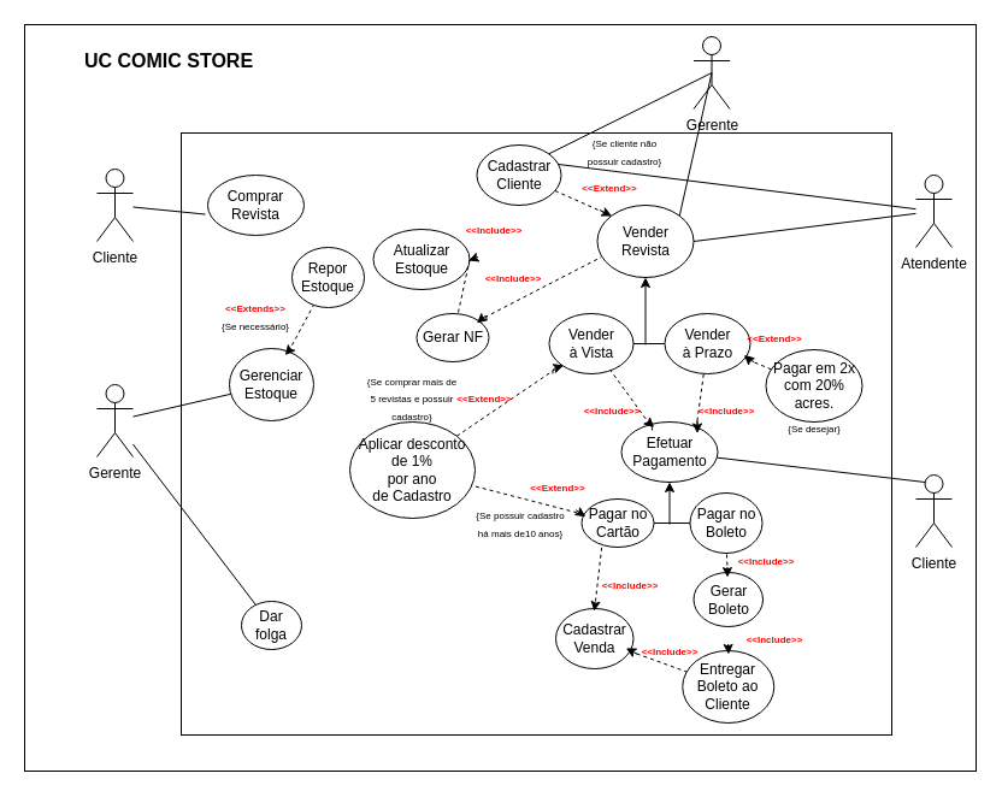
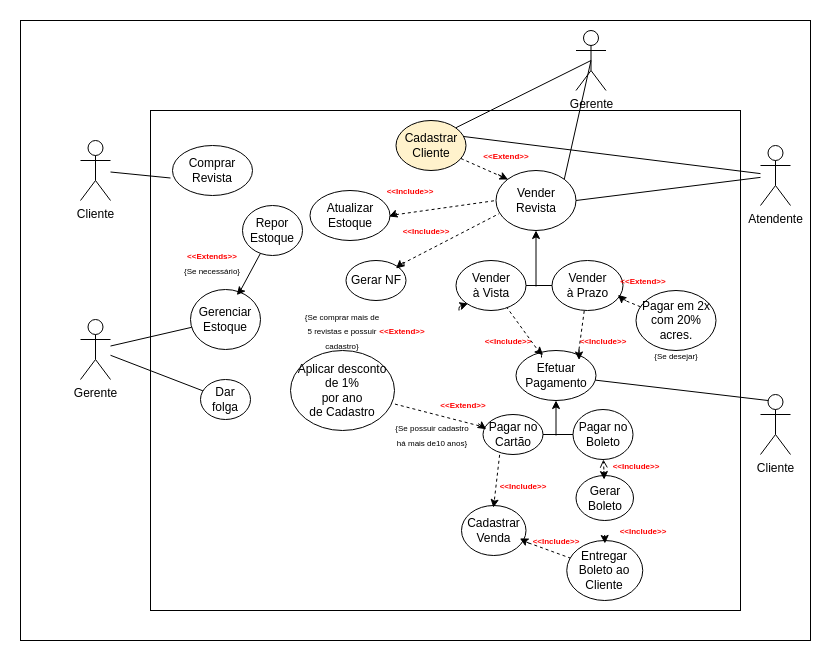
  <mxCell id="0" />
  <mxCell id="1" parent="0" />
  <mxCell id="2" value="Cliente" style="shape=umlActor;verticalLabelPosition=bottom;labelBackgroundColor=#ffffff;verticalAlign=top;html=1;outlineConnect=0;" vertex="1" parent="1"><mxGeometry x="80" y="140" width="30" height="60" as="geometry" /></mxCell>
  <mxCell id="3" value="Comprar&lt;br&gt;Revista" style="ellipse;whiteSpace=wrap;html=1;" vertex="1" parent="1"><mxGeometry x="172" y="145" width="80" height="50" as="geometry" /></mxCell>
  <mxCell id="4" value="" style="endArrow=none;html=1;entryX=-0.025;entryY=0.65;entryDx=0;entryDy=0;entryPerimeter=0;" edge="1" parent="1" source="2" target="3"><mxGeometry width="50" height="50" relative="1" as="geometry"><mxPoint x="100" y="205" as="sourcePoint" /><mxPoint x="150" y="155" as="targetPoint" /></mxGeometry></mxCell>
  <mxCell id="5" value="Vender&lt;br&gt;Revista" style="ellipse;whiteSpace=wrap;html=1;" vertex="1" parent="1"><mxGeometry x="495.5" y="170" width="80" height="60" as="geometry" /></mxCell>
  <mxCell id="6" value="Vender&lt;br&gt;à Vista" style="ellipse;whiteSpace=wrap;html=1;" vertex="1" parent="1"><mxGeometry x="455.5" y="260" width="70" height="50" as="geometry" /></mxCell>
  <mxCell id="7" value="Vender&lt;br&gt;à Prazo" style="ellipse;whiteSpace=wrap;html=1;" vertex="1" parent="1"><mxGeometry x="551.5" y="260" width="71" height="50" as="geometry" /></mxCell>
  <mxCell id="8" value="" style="endArrow=classic;html=1;entryX=0.5;entryY=1;entryDx=0;entryDy=0;" edge="1" parent="1" target="5"><mxGeometry width="50" height="50" relative="1" as="geometry"><mxPoint x="535.5" y="286" as="sourcePoint" /><mxPoint x="535.5" y="236" as="targetPoint" /></mxGeometry></mxCell>
  <mxCell id="9" value="Atendente" style="shape=umlActor;verticalLabelPosition=bottom;labelBackgroundColor=#ffffff;verticalAlign=top;html=1;outlineConnect=0;" vertex="1" parent="1"><mxGeometry x="760" y="145" width="30" height="60" as="geometry" /></mxCell>
  <mxCell id="10" value="Gerente" style="shape=umlActor;verticalLabelPosition=bottom;labelBackgroundColor=#ffffff;verticalAlign=top;html=1;outlineConnect=0;" vertex="1" parent="1"><mxGeometry x="80" y="319" width="30" height="60" as="geometry" /></mxCell>
- <mxCell id="11" value="Dar folga" style="ellipse;whiteSpace=wrap;html=1;" vertex="1" parent="1"><mxGeometry x="200" y="499" width="50" height="40" as="geometry" /></mxCell>
+ <mxCell id="11" value="Dar folga" style="ellipse;whiteSpace=wrap;html=1;" vertex="1" parent="1"><mxGeometry x="200" y="379" width="50" height="40" as="geometry" /></mxCell>
  <mxCell id="12" value="" style="endArrow=none;html=1;" edge="1" parent="1" source="11" target="10"><mxGeometry width="50" height="50" relative="1" as="geometry"><mxPoint x="220" y="500" as="sourcePoint" /><mxPoint x="270" y="450" as="targetPoint" /></mxGeometry></mxCell>
  <mxCell id="13" value="Gerenciar&lt;br&gt;Estoque" style="ellipse;whiteSpace=wrap;html=1;" vertex="1" parent="1"><mxGeometry x="190" y="289" width="70" height="60" as="geometry" /></mxCell>
  <mxCell id="14" value="Repor&lt;br&gt;Estoque" style="ellipse;whiteSpace=wrap;html=1;" vertex="1" parent="1"><mxGeometry x="242" y="205" width="60" height="50" as="geometry" /></mxCell>
  <mxCell id="15" value="&lt;font style=&quot;font-size: 8px&quot;&gt;{Se necessário}&lt;/font&gt;" style="text;html=1;strokeColor=none;fillColor=none;align=center;verticalAlign=middle;whiteSpace=wrap;rounded=0;" vertex="1" parent="1"><mxGeometry x="162" y="260" width="100" height="20" as="geometry" /></mxCell>
  <mxCell id="16" value="" style="endArrow=classic;html=1;" edge="1" parent="1"><mxGeometry width="50" height="50" relative="1" as="geometry"><mxPoint x="241" y="289" as="sourcePoint" /><mxPoint x="236.308" y="294.567" as="targetPoint" /></mxGeometry></mxCell>
  <mxCell id="17" value="&lt;b&gt;&lt;font color=&quot;#ff0000&quot; style=&quot;font-size: 8px&quot;&gt;&amp;lt;&amp;lt;Extends&amp;gt;&amp;gt;&lt;/font&gt;&lt;/b&gt;" style="text;html=1;strokeColor=none;fillColor=none;align=center;verticalAlign=middle;whiteSpace=wrap;rounded=0;" vertex="1" parent="1"><mxGeometry x="182" y="245" width="60" height="20" as="geometry" /></mxCell>
- <mxCell id="18" value="Cadastrar&lt;br&gt;Cliente" style="ellipse;whiteSpace=wrap;html=1;" vertex="1" parent="1"><mxGeometry x="395.5" y="120" width="70" height="50" as="geometry" /></mxCell>
+ <mxCell id="18" value="Cadastrar&lt;br&gt;Cliente" style="ellipse;whiteSpace=wrap;html=1;fillColor=#fff2cc;" vertex="1" parent="1"><mxGeometry x="395.5" y="120" width="70" height="50" as="geometry" /></mxCell>
  <mxCell id="19" value="" style="endArrow=none;dashed=1;html=1;entryX=0;entryY=0;entryDx=0;entryDy=0;" edge="1" parent="1" source="18" target="5"><mxGeometry width="50" height="50" relative="1" as="geometry"><mxPoint x="445.5" y="190" as="sourcePoint" /><mxPoint x="495.5" y="140" as="targetPoint" /></mxGeometry></mxCell>
- <mxCell id="20" value="&lt;font style=&quot;font-size: 8px&quot;&gt;{Se cliente não&lt;br&gt;possuir cadastro}&lt;/font&gt;" style="text;html=1;strokeColor=none;fillColor=none;align=center;verticalAlign=middle;whiteSpace=wrap;rounded=0;" vertex="1" parent="1"><mxGeometry x="471.25" y="110" width="95" height="30" as="geometry" /></mxCell>
  <mxCell id="21" value="" style="endArrow=none;html=1;exitX=1;exitY=0.5;exitDx=0;exitDy=0;" edge="1" parent="1" source="5" target="9"><mxGeometry width="50" height="50" relative="1" as="geometry"><mxPoint x="605.5" y="220" as="sourcePoint" /><mxPoint x="685.5" y="182.4" as="targetPoint" /></mxGeometry></mxCell>
  <mxCell id="22" value="" style="endArrow=none;html=1;exitX=0.96;exitY=0.319;exitDx=0;exitDy=0;exitPerimeter=0;" edge="1" parent="1" source="18" target="9"><mxGeometry width="50" height="50" relative="1" as="geometry"><mxPoint x="575.5" y="170" as="sourcePoint" /><mxPoint x="700.5" y="180" as="targetPoint" /></mxGeometry></mxCell>
  <mxCell id="23" value="Atualizar&lt;br&gt;Estoque" style="ellipse;whiteSpace=wrap;html=1;" vertex="1" parent="1"><mxGeometry x="309.5" y="190" width="80" height="50" as="geometry" /></mxCell>
  <mxCell id="24" value="Gerar NF" style="ellipse;whiteSpace=wrap;html=1;" vertex="1" parent="1"><mxGeometry x="345.5" y="260" width="60" height="40" as="geometry" /></mxCell>
- <mxCell id="25" value="" style="endArrow=none;dashed=1;html=1;exitX=1;exitY=0.5;exitDx=0;exitDy=0;" edge="1" parent="1" source="23" target="24"><mxGeometry width="50" height="50" relative="1" as="geometry"><mxPoint x="415.5" y="240" as="sourcePoint" /><mxPoint x="465.5" y="190" as="targetPoint" /></mxGeometry></mxCell>
+ <mxCell id="25" value="" style="endArrow=none;dashed=1;html=1;entryX=0;entryY=0.5;entryDx=0;entryDy=0;exitX=1;exitY=0.5;exitDx=0;exitDy=0;" edge="1" parent="1" source="23" target="5"><mxGeometry width="50" height="50" relative="1" as="geometry"><mxPoint x="415.5" y="240" as="sourcePoint" /><mxPoint x="465.5" y="190" as="targetPoint" /></mxGeometry></mxCell>
  <mxCell id="26" value="" style="endArrow=none;dashed=1;html=1;entryX=0.038;entryY=0.72;entryDx=0;entryDy=0;entryPerimeter=0;exitX=1;exitY=0;exitDx=0;exitDy=0;" edge="1" parent="1" source="24" target="5"><mxGeometry width="50" height="50" relative="1" as="geometry"><mxPoint x="415.5" y="270" as="sourcePoint" /><mxPoint x="465.5" y="220" as="targetPoint" /></mxGeometry></mxCell>
  <mxCell id="27" value="&lt;b&gt;&lt;font color=&quot;#ff0000&quot; style=&quot;font-size: 8px&quot;&gt;&amp;lt;&amp;lt;Extend&amp;gt;&amp;gt;&lt;/font&gt;&lt;/b&gt;" style="text;html=1;strokeColor=none;fillColor=none;align=center;verticalAlign=middle;whiteSpace=wrap;rounded=0;" vertex="1" parent="1"><mxGeometry x="485.5" y="145" width="40" height="20" as="geometry" /></mxCell>
  <mxCell id="28" value="&lt;b&gt;&lt;font style=&quot;font-size: 8px&quot; color=&quot;#ff0000&quot;&gt;&amp;lt;&amp;lt;Include&amp;gt;&amp;gt;&lt;/font&gt;&lt;/b&gt;" style="text;html=1;strokeColor=none;fillColor=none;align=center;verticalAlign=middle;whiteSpace=wrap;rounded=0;" vertex="1" parent="1"><mxGeometry x="389.5" y="180" width="40" height="20" as="geometry" /></mxCell>
  <mxCell id="29" value="&lt;b&gt;&lt;font style=&quot;font-size: 8px&quot; color=&quot;#ff0000&quot;&gt;&amp;lt;&amp;lt;Include&amp;gt;&amp;gt;&lt;/font&gt;&lt;/b&gt;" style="text;html=1;strokeColor=none;fillColor=none;align=center;verticalAlign=middle;whiteSpace=wrap;rounded=0;" vertex="1" parent="1"><mxGeometry x="405.5" y="220" width="40" height="20" as="geometry" /></mxCell>
  <mxCell id="30" value="" style="endArrow=classic;html=1;exitX=0.25;exitY=1;exitDx=0;exitDy=0;" edge="1" parent="1"><mxGeometry width="50" height="50" relative="1" as="geometry"><mxPoint x="497.5" y="174" as="sourcePoint" /><mxPoint x="507.5" y="179" as="targetPoint" /><Array as="points"><mxPoint x="497.5" y="174" /></Array></mxGeometry></mxCell>
  <mxCell id="31" value="" style="endArrow=classic;html=1;exitX=0.25;exitY=1;exitDx=0;exitDy=0;entryX=1;entryY=1;entryDx=0;entryDy=0;" edge="1" parent="1"><mxGeometry width="50" height="50" relative="1" as="geometry"><mxPoint x="396.5" y="213" as="sourcePoint" /><mxPoint x="388.5" y="216" as="targetPoint" /><Array as="points"><mxPoint x="396.5" y="213" /></Array></mxGeometry></mxCell>
  <mxCell id="32" value="" style="endArrow=classic;html=1;exitX=0.25;exitY=1;exitDx=0;exitDy=0;entryX=1;entryY=1;entryDx=0;entryDy=0;" edge="1" parent="1"><mxGeometry width="50" height="50" relative="1" as="geometry"><mxPoint x="403.5" y="265" as="sourcePoint" /><mxPoint x="395.5" y="268" as="targetPoint" /><Array as="points"><mxPoint x="403.5" y="261" /></Array></mxGeometry></mxCell>
  <mxCell id="33" value="Aplicar desconto&lt;br&gt;de 1%&lt;br&gt;por ano&lt;br&gt;de Cadastro" style="ellipse;whiteSpace=wrap;html=1;" vertex="1" parent="1"><mxGeometry x="290" y="350" width="104" height="80" as="geometry" /></mxCell>
  <mxCell id="34" value="&lt;font style=&quot;font-size: 8px&quot;&gt;{Se comprar mais de 5 revistas e possuir cadastro}&lt;/font&gt;" style="text;html=1;strokeColor=none;fillColor=none;align=center;verticalAlign=middle;whiteSpace=wrap;rounded=0;" vertex="1" parent="1"><mxGeometry x="302" y="300" width="80" height="60" as="geometry" /></mxCell>
- <mxCell id="35" value="" style="endArrow=none;dashed=1;html=1;entryX=0;entryY=1;entryDx=0;entryDy=0;exitX=1;exitY=0;exitDx=0;exitDy=0;" edge="1" parent="1" source="33" target="6"><mxGeometry width="50" height="50" relative="1" as="geometry"><mxPoint x="415.5" y="360" as="sourcePoint" /><mxPoint x="465.5" y="310" as="targetPoint" /></mxGeometry></mxCell>
  <mxCell id="36" value="" style="endArrow=classic;html=1;exitX=0.25;exitY=1;exitDx=0;exitDy=0;entryX=0;entryY=0.6;entryDx=0;entryDy=0;entryPerimeter=0;" edge="1" parent="1"><mxGeometry width="50" height="50" relative="1" as="geometry"><mxPoint x="458.5" y="310" as="sourcePoint" /><mxPoint x="467.5" y="303" as="targetPoint" /><Array as="points"><mxPoint x="458.5" y="306" /></Array></mxGeometry></mxCell>
  <mxCell id="37" value="&lt;b&gt;&lt;font color=&quot;#ff0000&quot; style=&quot;font-size: 8px&quot;&gt;&amp;lt;&amp;lt;Extend&amp;gt;&amp;gt;&lt;/font&gt;&lt;/b&gt;" style="text;html=1;strokeColor=none;fillColor=none;align=center;verticalAlign=middle;whiteSpace=wrap;rounded=0;" vertex="1" parent="1"><mxGeometry x="382" y="320" width="40" height="20" as="geometry" /></mxCell>
  <mxCell id="38" value="" style="endArrow=none;html=1;" edge="1" parent="1" source="6" target="7"><mxGeometry width="50" height="50" relative="1" as="geometry"><mxPoint x="527" y="280" as="sourcePoint" /><mxPoint x="577" y="230" as="targetPoint" /></mxGeometry></mxCell>
  <mxCell id="39" value="Pagar no&lt;br&gt;Cartão" style="ellipse;whiteSpace=wrap;html=1;" vertex="1" parent="1"><mxGeometry x="482.5" y="414" width="60" height="40" as="geometry" /></mxCell>
  <mxCell id="40" value="Pagar no&lt;br&gt;Boleto" style="ellipse;whiteSpace=wrap;html=1;" vertex="1" parent="1"><mxGeometry x="572.5" y="409" width="60" height="50" as="geometry" /></mxCell>
  <mxCell id="41" value="Efetuar&lt;br&gt;Pagamento" style="ellipse;whiteSpace=wrap;html=1;" vertex="1" parent="1"><mxGeometry x="515.5" y="350" width="80" height="50" as="geometry" /></mxCell>
  <mxCell id="42" value="" style="endArrow=none;html=1;" edge="1" parent="1" source="40" target="39"><mxGeometry width="50" height="50" relative="1" as="geometry"><mxPoint x="551.5" y="430" as="sourcePoint" /><mxPoint x="601.5" y="380" as="targetPoint" /></mxGeometry></mxCell>
  <mxCell id="43" value="" style="endArrow=classic;html=1;" edge="1" parent="1" target="41"><mxGeometry width="50" height="50" relative="1" as="geometry"><mxPoint x="555.5" y="435" as="sourcePoint" /><mxPoint x="555.5" y="415" as="targetPoint" /></mxGeometry></mxCell>
  <mxCell id="44" value="" style="endArrow=none;dashed=1;html=1;" edge="1" parent="1" source="41" target="6"><mxGeometry width="50" height="50" relative="1" as="geometry"><mxPoint x="555.5" y="400" as="sourcePoint" /><mxPoint x="605.5" y="350" as="targetPoint" /></mxGeometry></mxCell>
  <mxCell id="45" value="" style="endArrow=none;dashed=1;html=1;exitX=0.777;exitY=0.1;exitDx=0;exitDy=0;exitPerimeter=0;" edge="1" parent="1" source="41" target="7"><mxGeometry width="50" height="50" relative="1" as="geometry"><mxPoint x="565.5" y="360" as="sourcePoint" /><mxPoint x="605.5" y="350" as="targetPoint" /></mxGeometry></mxCell>
  <mxCell id="46" value="" style="endArrow=classic;html=1;exitX=0.25;exitY=1;exitDx=0;exitDy=0;" edge="1" parent="1"><mxGeometry width="50" height="50" relative="1" as="geometry"><mxPoint x="541" y="357" as="sourcePoint" /><mxPoint x="542.603" y="354.501" as="targetPoint" /><Array as="points"><mxPoint x="541" y="353" /></Array></mxGeometry></mxCell>
  <mxCell id="47" value="" style="endArrow=classic;html=1;entryX=0.676;entryY=0.05;entryDx=0;entryDy=0;entryPerimeter=0;" edge="1" parent="1"><mxGeometry width="50" height="50" relative="1" as="geometry"><mxPoint x="578.5" y="357" as="sourcePoint" /><mxPoint x="578.58" y="359.5" as="targetPoint" /><Array as="points"><mxPoint x="578.5" y="347" /></Array></mxGeometry></mxCell>
  <mxCell id="48" value="&lt;b&gt;&lt;font style=&quot;font-size: 8px&quot; color=&quot;#ff0000&quot;&gt;&amp;lt;&amp;lt;Include&amp;gt;&amp;gt;&lt;/font&gt;&lt;/b&gt;" style="text;html=1;strokeColor=none;fillColor=none;align=center;verticalAlign=middle;whiteSpace=wrap;rounded=0;" vertex="1" parent="1"><mxGeometry x="488" y="330" width="40" height="20" as="geometry" /></mxCell>
  <mxCell id="49" value="&lt;b&gt;&lt;font style=&quot;font-size: 8px&quot; color=&quot;#ff0000&quot;&gt;&amp;lt;&amp;lt;Include&amp;gt;&amp;gt;&lt;/font&gt;&lt;/b&gt;" style="text;html=1;strokeColor=none;fillColor=none;align=center;verticalAlign=middle;whiteSpace=wrap;rounded=0;" vertex="1" parent="1"><mxGeometry x="582.5" y="330" width="40" height="20" as="geometry" /></mxCell>
  <mxCell id="50" value="Gerar&lt;br&gt;Boleto" style="ellipse;whiteSpace=wrap;html=1;" vertex="1" parent="1"><mxGeometry x="575.5" y="475" width="57.5" height="45" as="geometry" /></mxCell>
  <mxCell id="51" value="Entregar&lt;br&gt;Boleto ao&lt;br&gt;Cliente" style="ellipse;whiteSpace=wrap;html=1;" vertex="1" parent="1"><mxGeometry x="566.25" y="540" width="76" height="60" as="geometry" /></mxCell>
- <mxCell id="52" value="" style="endArrow=none;dashed=1;html=1;" edge="1" parent="1" source="50" target="40"><mxGeometry width="50" height="50" relative="1" as="geometry"><mxPoint x="435.5" y="500" as="sourcePoint" /><mxPoint x="485.5" y="450" as="targetPoint" /></mxGeometry></mxCell>
+ <mxCell id="52" value="" style="endArrow=open;dashed=1;html=1;" edge="1" parent="1" source="50" target="40"><mxGeometry width="50" height="50" relative="1" as="geometry"><mxPoint x="435.5" y="500" as="sourcePoint" /><mxPoint x="485.5" y="450" as="targetPoint" /></mxGeometry></mxCell>
  <mxCell id="53" value="" style="endArrow=classic;html=1;exitX=0.25;exitY=1;exitDx=0;exitDy=0;" edge="1" parent="1"><mxGeometry width="50" height="50" relative="1" as="geometry"><mxPoint x="603.38" y="474" as="sourcePoint" /><mxPoint x="603.63" y="479.09" as="targetPoint" /><Array as="points"><mxPoint x="603.38" y="470" /></Array></mxGeometry></mxCell>
  <mxCell id="54" value="&lt;b&gt;&lt;font style=&quot;font-size: 8px&quot; color=&quot;#ff0000&quot;&gt;&amp;lt;&amp;lt;Include&amp;gt;&amp;gt;&lt;/font&gt;&lt;/b&gt;" style="text;html=1;strokeColor=none;fillColor=none;align=center;verticalAlign=middle;whiteSpace=wrap;rounded=0;" vertex="1" parent="1"><mxGeometry x="615.5" y="455" width="40" height="20" as="geometry" /></mxCell>
  <mxCell id="55" value="&lt;b&gt;&lt;font style=&quot;font-size: 8px&quot; color=&quot;#ff0000&quot;&gt;&amp;lt;&amp;lt;Include&amp;gt;&amp;gt;&lt;/font&gt;&lt;/b&gt;" style="text;html=1;strokeColor=none;fillColor=none;align=center;verticalAlign=middle;whiteSpace=wrap;rounded=0;" vertex="1" parent="1"><mxGeometry x="622.5" y="520" width="40" height="20" as="geometry" /></mxCell>
  <mxCell id="56" value="Pagar em 2x&lt;br&gt;com 20% acres." style="ellipse;whiteSpace=wrap;html=1;" vertex="1" parent="1"><mxGeometry x="635.5" y="290" width="80" height="60" as="geometry" /></mxCell>
  <mxCell id="57" value="" style="endArrow=none;dashed=1;html=1;" edge="1" parent="1" source="56" target="7"><mxGeometry width="50" height="50" relative="1" as="geometry"><mxPoint x="545.5" y="320" as="sourcePoint" /><mxPoint x="595.5" y="270" as="targetPoint" /></mxGeometry></mxCell>
  <mxCell id="58" value="&lt;font style=&quot;font-size: 8px&quot;&gt;{Se desejar}&lt;/font&gt;" style="text;html=1;strokeColor=none;fillColor=none;align=center;verticalAlign=middle;whiteSpace=wrap;rounded=0;" vertex="1" parent="1"><mxGeometry x="640.5" y="345" width="70" height="20" as="geometry" /></mxCell>
  <mxCell id="59" value="" style="endArrow=classic;html=1;entryX=0.943;entryY=0.727;entryDx=0;entryDy=0;entryPerimeter=0;" edge="1" parent="1"><mxGeometry width="50" height="50" relative="1" as="geometry"><mxPoint x="625.5" y="300" as="sourcePoint" /><mxPoint x="617.453" y="294.35" as="targetPoint" /><Array as="points"><mxPoint x="621.5" y="298" /></Array></mxGeometry></mxCell>
  <mxCell id="60" value="&lt;b&gt;&lt;font color=&quot;#ff0000&quot; style=&quot;font-size: 8px&quot;&gt;&amp;lt;&amp;lt;Extend&amp;gt;&amp;gt;&lt;/font&gt;&lt;/b&gt;" style="text;html=1;strokeColor=none;fillColor=none;align=center;verticalAlign=middle;whiteSpace=wrap;rounded=0;" vertex="1" parent="1"><mxGeometry x="622.5" y="270" width="40" height="20" as="geometry" /></mxCell>
  <mxCell id="61" value="" style="endArrow=classic;html=1;exitX=0.25;exitY=1;exitDx=0;exitDy=0;" edge="1" parent="1"><mxGeometry width="50" height="50" relative="1" as="geometry"><mxPoint x="604.13" y="537.91" as="sourcePoint" /><mxPoint x="604.38" y="543" as="targetPoint" /><Array as="points"><mxPoint x="604.13" y="533.91" /></Array></mxGeometry></mxCell>
  <mxCell id="62" value="" style="endArrow=none;dashed=1;html=1;" edge="1" parent="1" source="39" target="33"><mxGeometry width="50" height="50" relative="1" as="geometry"><mxPoint x="385.5" y="420" as="sourcePoint" /><mxPoint x="435.5" y="370" as="targetPoint" /></mxGeometry></mxCell>
  <mxCell id="63" value="" style="endArrow=classic;html=1;entryX=0.187;entryY=0.094;entryDx=0;entryDy=0;entryPerimeter=0;" edge="1" parent="1"><mxGeometry width="50" height="50" relative="1" as="geometry"><mxPoint x="477.62" y="423.13" as="sourcePoint" /><mxPoint x="485.72" y="428.76" as="targetPoint" /><Array as="points"><mxPoint x="477.5" y="423.13" /></Array></mxGeometry></mxCell>
  <mxCell id="64" value="&lt;b&gt;&lt;font color=&quot;#ff0000&quot; style=&quot;font-size: 8px&quot;&gt;&amp;lt;&amp;lt;Extend&amp;gt;&amp;gt;&lt;/font&gt;&lt;/b&gt;" style="text;html=1;strokeColor=none;fillColor=none;align=center;verticalAlign=middle;whiteSpace=wrap;rounded=0;" vertex="1" parent="1"><mxGeometry x="442.5" y="394" width="40" height="20" as="geometry" /></mxCell>
  <mxCell id="65" value="&lt;font style=&quot;font-size: 8px&quot;&gt;{Se possuir cadastro há mais de10 anos}&lt;/font&gt;" style="text;html=1;strokeColor=none;fillColor=none;align=center;verticalAlign=middle;whiteSpace=wrap;rounded=0;" vertex="1" parent="1"><mxGeometry x="389.5" y="424" width="84" height="20" as="geometry" /></mxCell>
- <mxCell id="66" value="" style="endArrow=none;dashed=1;html=1;" edge="1" parent="1" source="13" target="14"><mxGeometry width="50" height="50" relative="1" as="geometry"><mxPoint x="135" y="325" as="sourcePoint" /><mxPoint x="185" y="275" as="targetPoint" /></mxGeometry></mxCell>
+ <mxCell id="66" value="" style="endArrow=none;dashed=0;html=1;" edge="1" parent="1" source="13" target="14"><mxGeometry width="50" height="50" relative="1" as="geometry"><mxPoint x="135" y="325" as="sourcePoint" /><mxPoint x="185" y="275" as="targetPoint" /></mxGeometry></mxCell>
  <mxCell id="67" value="" style="endArrow=none;html=1;" edge="1" parent="1" source="10" target="13"><mxGeometry width="50" height="50" relative="1" as="geometry"><mxPoint y="385" as="sourcePoint" x="20" /><mxPoint x="110" y="315" as="targetPoint" /></mxGeometry></mxCell>
  <mxCell id="68" value="Gerente" style="shape=umlActor;verticalLabelPosition=bottom;labelBackgroundColor=#ffffff;verticalAlign=top;html=1;outlineConnect=0;" vertex="1" parent="1"><mxGeometry x="575.5" y="30" width="30" height="60" as="geometry" /></mxCell>
  <mxCell id="69" value="" style="endArrow=none;html=1;entryX=0.5;entryY=0.5;entryDx=0;entryDy=0;entryPerimeter=0;exitX=1;exitY=0;exitDx=0;exitDy=0;" edge="1" parent="1" source="18" target="68"><mxGeometry width="50" height="50" relative="1" as="geometry"><mxPoint x="501.5" y="100" as="sourcePoint" /><mxPoint x="551.5" y="50" as="targetPoint" /></mxGeometry></mxCell>
  <mxCell id="70" value="" style="endArrow=none;html=1;entryX=0.5;entryY=0.5;entryDx=0;entryDy=0;entryPerimeter=0;exitX=1;exitY=0;exitDx=0;exitDy=0;" edge="1" parent="1" source="5" target="68"><mxGeometry width="50" height="50" relative="1" as="geometry"><mxPoint x="625.5" y="140" as="sourcePoint" /><mxPoint x="675.5" y="90" as="targetPoint" /></mxGeometry></mxCell>
  <mxCell id="71" value="Cliente" style="shape=umlActor;verticalLabelPosition=bottom;labelBackgroundColor=#ffffff;verticalAlign=top;html=1;outlineConnect=0;" vertex="1" parent="1"><mxGeometry x="760" y="394" width="30" height="60" as="geometry" /></mxCell>
  <mxCell id="72" value="" style="endArrow=none;html=1;entryX=0.25;entryY=0.1;entryDx=0;entryDy=0;entryPerimeter=0;" edge="1" parent="1" source="41" target="71"><mxGeometry width="50" height="50" relative="1" as="geometry"><mxPoint x="665.5" y="430" as="sourcePoint" /><mxPoint x="715.5" y="380" as="targetPoint" /></mxGeometry></mxCell>
- <mxCell id="73" value="&lt;b&gt;UC COMIC STORE&lt;/b&gt;" style="text;html=1;strokeColor=none;fillColor=none;align=center;verticalAlign=middle;whiteSpace=wrap;rounded=0;fontSize=16;" vertex="1" parent="1"><mxGeometry x="40" y="40" width="200" height="20" as="geometry" /></mxCell>
  <mxCell id="74" value="Cadastrar&lt;br&gt;Venda" style="ellipse;whiteSpace=wrap;html=1;fillColor=none;fontSize=12;" vertex="1" parent="1"><mxGeometry x="461" y="505" width="64.5" height="50" as="geometry" /></mxCell>
  <mxCell id="75" value="" style="endArrow=none;dashed=1;html=1;fontSize=12;entryX=0.283;entryY=0.933;entryDx=0;entryDy=0;entryPerimeter=0;exitX=0.5;exitY=0;exitDx=0;exitDy=0;" edge="1" parent="1" source="74" target="39"><mxGeometry width="50" height="50" relative="1" as="geometry"><mxPoint x="430" y="500" as="sourcePoint" /><mxPoint x="480" y="450" as="targetPoint" /></mxGeometry></mxCell>
  <mxCell id="76" value="" style="endArrow=none;dashed=1;html=1;fontSize=12;" edge="1" parent="1" source="74" target="51"><mxGeometry width="50" height="50" relative="1" as="geometry"><mxPoint x="430" y="500" as="sourcePoint" /><mxPoint x="480" y="450" as="targetPoint" /></mxGeometry></mxCell>
  <mxCell id="77" value="" style="endArrow=classic;html=1;entryX=0.997;entryY=0.598;entryDx=0;entryDy=0;entryPerimeter=0;" edge="1" parent="1"><mxGeometry width="50" height="50" relative="1" as="geometry"><mxPoint x="529" y="543" as="sourcePoint" /><mxPoint x="519.307" y="537.9" as="targetPoint" /><Array as="points"><mxPoint x="529.38" y="543" /></Array></mxGeometry></mxCell>
  <mxCell id="78" value="" style="endArrow=classic;html=1;" edge="1" parent="1"><mxGeometry width="50" height="50" relative="1" as="geometry"><mxPoint x="494" y="500" as="sourcePoint" /><mxPoint x="492.888" y="507.16" as="targetPoint" /><Array as="points" /></mxGeometry></mxCell>
  <mxCell id="79" value="&lt;b&gt;&lt;font style=&quot;font-size: 8px&quot; color=&quot;#ff0000&quot;&gt;&amp;lt;&amp;lt;Include&amp;gt;&amp;gt;&lt;/font&gt;&lt;/b&gt;" style="text;html=1;strokeColor=none;fillColor=none;align=center;verticalAlign=middle;whiteSpace=wrap;rounded=0;" vertex="1" parent="1"><mxGeometry x="502.5" y="475" width="40" height="20" as="geometry" /></mxCell>
  <mxCell id="80" value="&lt;b&gt;&lt;font style=&quot;font-size: 8px&quot; color=&quot;#ff0000&quot;&gt;&amp;lt;&amp;lt;Include&amp;gt;&amp;gt;&lt;/font&gt;&lt;/b&gt;" style="text;html=1;strokeColor=none;fillColor=none;align=center;verticalAlign=middle;whiteSpace=wrap;rounded=0;" vertex="1" parent="1"><mxGeometry x="535.5" y="530" width="40" height="20" as="geometry" /></mxCell>
  <mxCell id="81" value="" style="rounded=0;whiteSpace=wrap;html=1;fillColor=none;fontSize=12;" vertex="1" parent="1"><mxGeometry x="150" y="110" width="590" height="500" as="geometry" /></mxCell>
  <mxCell id="82" value="" style="rounded=0;whiteSpace=wrap;html=1;fillColor=none;fontSize=12;" vertex="1" parent="1"><mxGeometry width="790" height="620" as="geometry" x="20" y="20" /></mxCell>
